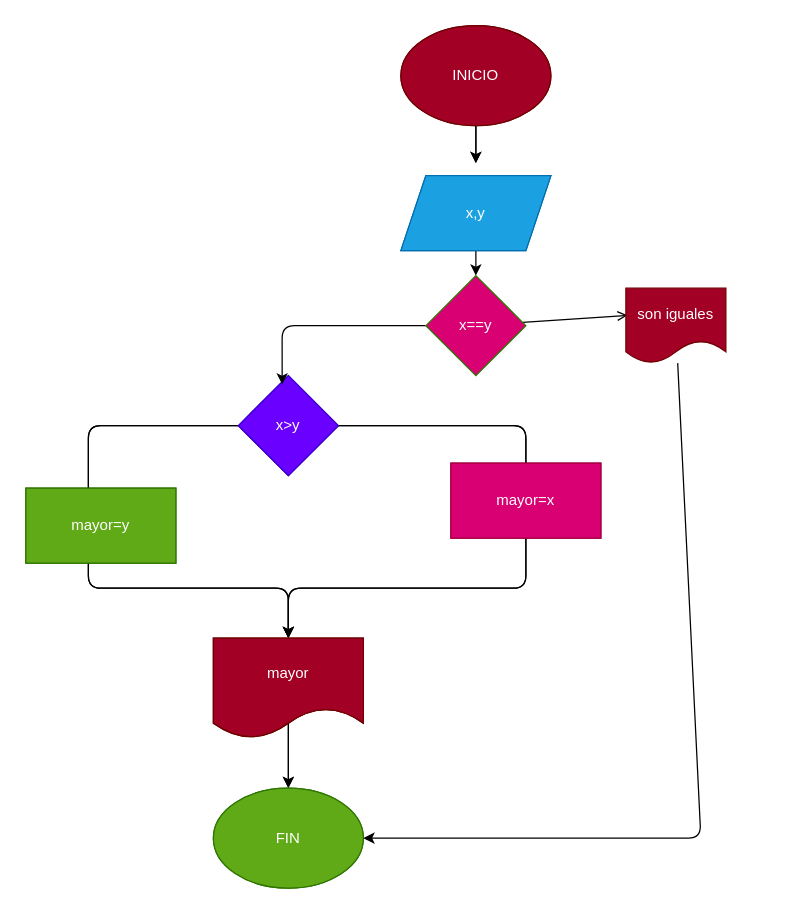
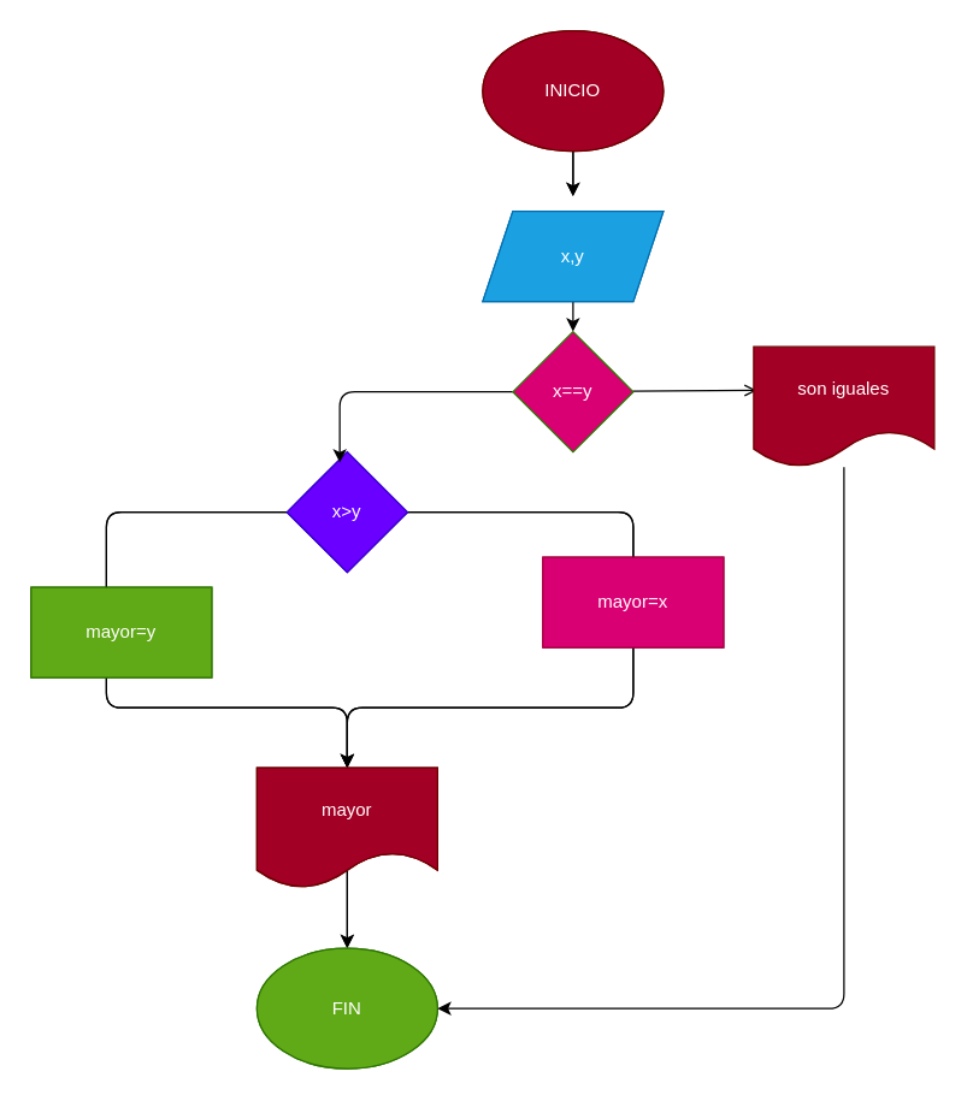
  <mxCell id="0" />
  <mxCell id="1" parent="0" />
  <mxCell id="2" style="edgeStyle=none;html=1;" parent="1" source="3" edge="1"><mxGeometry relative="1" as="geometry"><mxPoint x="380" y="130" as="targetPoint" /></mxGeometry></mxCell>
  <mxCell id="3" value="INICIO" style="ellipse;whiteSpace=wrap;html=1;fillColor=#a20025;fontColor=#ffffff;strokeColor=#6F0000;" parent="1" vertex="1"><mxGeometry x="320" y="20" width="120" height="80" as="geometry" /></mxCell>
  <mxCell id="4" value="x,y" style="shape=parallelogram;perimeter=parallelogramPerimeter;whiteSpace=wrap;html=1;fixedSize=1;fillColor=#1ba1e2;fontColor=#ffffff;strokeColor=#006EAF;" parent="1" vertex="1"><mxGeometry x="320" y="140" width="120" height="60" as="geometry" /></mxCell>
  <mxCell id="5" style="edgeStyle=none;html=1;" parent="1" source="7" edge="1"><mxGeometry relative="1" as="geometry"><mxPoint x="230" y="510" as="targetPoint" /><Array as="points"><mxPoint x="420" y="340" /><mxPoint x="420" y="470" /><mxPoint x="230" y="470" /></Array></mxGeometry></mxCell>
  <mxCell id="6" style="edgeStyle=none;html=1;" parent="1" source="7" edge="1"><mxGeometry relative="1" as="geometry"><mxPoint x="230" y="510" as="targetPoint" /><Array as="points"><mxPoint x="70" y="340" /><mxPoint x="70" y="470" /><mxPoint x="230" y="470" /></Array></mxGeometry></mxCell>
  <mxCell id="7" value="x&amp;gt;y" style="rhombus;whiteSpace=wrap;html=1;fillColor=#6a00ff;fontColor=#ffffff;strokeColor=#3700CC;" parent="1" vertex="1"><mxGeometry x="190" y="300" width="80" height="80" as="geometry" /></mxCell>
  <mxCell id="8" style="edgeStyle=none;html=1;" parent="1" target="11" edge="1"><mxGeometry relative="1" as="geometry"><mxPoint x="230" y="640" as="targetPoint" /><mxPoint x="230" y="570" as="sourcePoint" /></mxGeometry></mxCell>
  <mxCell id="9" value="mayor=x" style="rounded=0;whiteSpace=wrap;html=1;fillColor=#d80073;fontColor=#ffffff;strokeColor=#A50040;" parent="1" vertex="1"><mxGeometry x="360" y="370" width="120" height="60" as="geometry" /></mxCell>
  <mxCell id="10" value="mayor=y" style="rounded=0;whiteSpace=wrap;html=1;fillColor=#60a917;fontColor=#ffffff;strokeColor=#2D7600;" parent="1" vertex="1"><mxGeometry x="20" y="390" width="120" height="60" as="geometry" /></mxCell>
  <mxCell id="11" value="FIN" style="ellipse;whiteSpace=wrap;html=1;fillColor=#60a917;fontColor=#ffffff;strokeColor=#2D7600;" parent="1" vertex="1"><mxGeometry x="170" y="630" width="120" height="80" as="geometry" /></mxCell>
  <mxCell id="12" value="mayor" style="shape=document;whiteSpace=wrap;html=1;boundedLbl=1;fillColor=#a20025;fontColor=#ffffff;strokeColor=#6F0000;" parent="1" vertex="1"><mxGeometry x="170" y="510" width="120" height="80" as="geometry" /></mxCell>
  <mxCell id="13" style="edgeStyle=none;html=1;" parent="1" source="14" edge="1"><mxGeometry relative="1" as="geometry"><mxPoint x="380" y="130" as="targetPoint" /></mxGeometry></mxCell>
  <mxCell id="14" value="INICIO" style="ellipse;whiteSpace=wrap;html=1;fillColor=#a20025;fontColor=#ffffff;strokeColor=#6F0000;" parent="1" vertex="1"><mxGeometry x="320" y="20" width="120" height="80" as="geometry" /></mxCell>
  <mxCell id="15" value="" style="edgeStyle=none;html=1;" parent="1" source="16" target="27" edge="1"><mxGeometry relative="1" as="geometry" /></mxCell>
  <mxCell id="16" value="x,y" style="shape=parallelogram;perimeter=parallelogramPerimeter;whiteSpace=wrap;html=1;fixedSize=1;fillColor=#1ba1e2;fontColor=#ffffff;strokeColor=#006EAF;" parent="1" vertex="1"><mxGeometry x="320" y="140" width="120" height="60" as="geometry" /></mxCell>
  <mxCell id="17" style="edgeStyle=none;html=1;" parent="1" source="19" edge="1"><mxGeometry relative="1" as="geometry"><mxPoint x="230" y="510" as="targetPoint" /><Array as="points"><mxPoint x="420" y="340" /><mxPoint x="420" y="470" /><mxPoint x="230" y="470" /></Array></mxGeometry></mxCell>
  <mxCell id="18" style="edgeStyle=none;html=1;" parent="1" source="19" edge="1"><mxGeometry relative="1" as="geometry"><mxPoint x="230" y="510" as="targetPoint" /><Array as="points"><mxPoint x="70" y="340" /><mxPoint x="70" y="470" /><mxPoint x="230" y="470" /></Array></mxGeometry></mxCell>
  <mxCell id="19" value="x&amp;gt;y" style="rhombus;whiteSpace=wrap;html=1;fillColor=#6a00ff;fontColor=#ffffff;strokeColor=#3700CC;" parent="1" vertex="1"><mxGeometry x="190" y="300" width="80" height="80" as="geometry" /></mxCell>
  <mxCell id="20" style="edgeStyle=none;html=1;" parent="1" target="23" edge="1"><mxGeometry relative="1" as="geometry"><mxPoint x="230" y="640" as="targetPoint" /><mxPoint x="230" y="570" as="sourcePoint" /></mxGeometry></mxCell>
  <mxCell id="21" value="mayor=x" style="rounded=0;whiteSpace=wrap;html=1;fillColor=#d80073;fontColor=#ffffff;strokeColor=#A50040;" parent="1" vertex="1"><mxGeometry x="360" y="370" width="120" height="60" as="geometry" /></mxCell>
  <mxCell id="22" value="mayor=y" style="rounded=0;whiteSpace=wrap;html=1;fillColor=#60a917;fontColor=#ffffff;strokeColor=#2D7600;" parent="1" vertex="1"><mxGeometry x="20" y="390" width="120" height="60" as="geometry" /></mxCell>
  <mxCell id="23" value="FIN" style="ellipse;whiteSpace=wrap;html=1;fillColor=#60a917;fontColor=#ffffff;strokeColor=#2D7600;" parent="1" vertex="1"><mxGeometry x="170" y="630" width="120" height="80" as="geometry" /></mxCell>
  <mxCell id="24" value="mayor" style="shape=document;whiteSpace=wrap;html=1;boundedLbl=1;fillColor=#a20025;fontColor=#ffffff;strokeColor=#6F0000;" parent="1" vertex="1"><mxGeometry x="170" y="510" width="120" height="80" as="geometry" /></mxCell>
  <mxCell id="25" style="edgeStyle=none;html=1;entryX=0.438;entryY=0.088;entryDx=0;entryDy=0;entryPerimeter=0;" parent="1" source="27" target="19" edge="1"><mxGeometry relative="1" as="geometry"><Array as="points"><mxPoint x="225" y="260" /></Array></mxGeometry></mxCell>
  <mxCell id="26" value="" style="edgeStyle=none;html=1;entryX=0.017;entryY=0.363;entryDx=0;entryDy=0;entryPerimeter=0;endArrow=open;" parent="1" source="27" target="29" edge="1"><mxGeometry relative="1" as="geometry"><mxPoint x="490" y="260" as="targetPoint" /></mxGeometry></mxCell>
  <mxCell id="27" value="x==y" style="rhombus;whiteSpace=wrap;html=1;fillColor=#d80073;fontColor=#ffffff;strokeColor=#2D7600;" parent="1" vertex="1"><mxGeometry x="340" y="220" width="80" height="80" as="geometry" /></mxCell>
  <mxCell id="28" style="edgeStyle=none;html=1;entryX=1;entryY=0.5;entryDx=0;entryDy=0;" edge="1" parent="1" source="29" target="23"><mxGeometry relative="1" as="geometry"><Array as="points"><mxPoint x="560" y="670" /></Array></mxGeometry></mxCell>
- <mxCell id="29" value="&lt;span style=&quot;color: rgb(255, 255, 255);&quot;&gt;son iguales&lt;/span&gt;" style="shape=document;whiteSpace=wrap;html=1;boundedLbl=1;fillColor=#a20025;fontColor=#ffffff;strokeColor=#6F0000;" parent="1" vertex="1"><mxGeometry x="500" y="230" width="80" height="60" as="geometry" /></mxCell>
+ <mxCell id="29" value="&lt;span style=&quot;color: rgb(255, 255, 255);&quot;&gt;son iguales&lt;/span&gt;" style="shape=document;whiteSpace=wrap;html=1;boundedLbl=1;fillColor=#a20025;fontColor=#ffffff;strokeColor=#6F0000;" parent="1" vertex="1"><mxGeometry x="500" y="230" width="120" height="80" as="geometry" /></mxCell>
